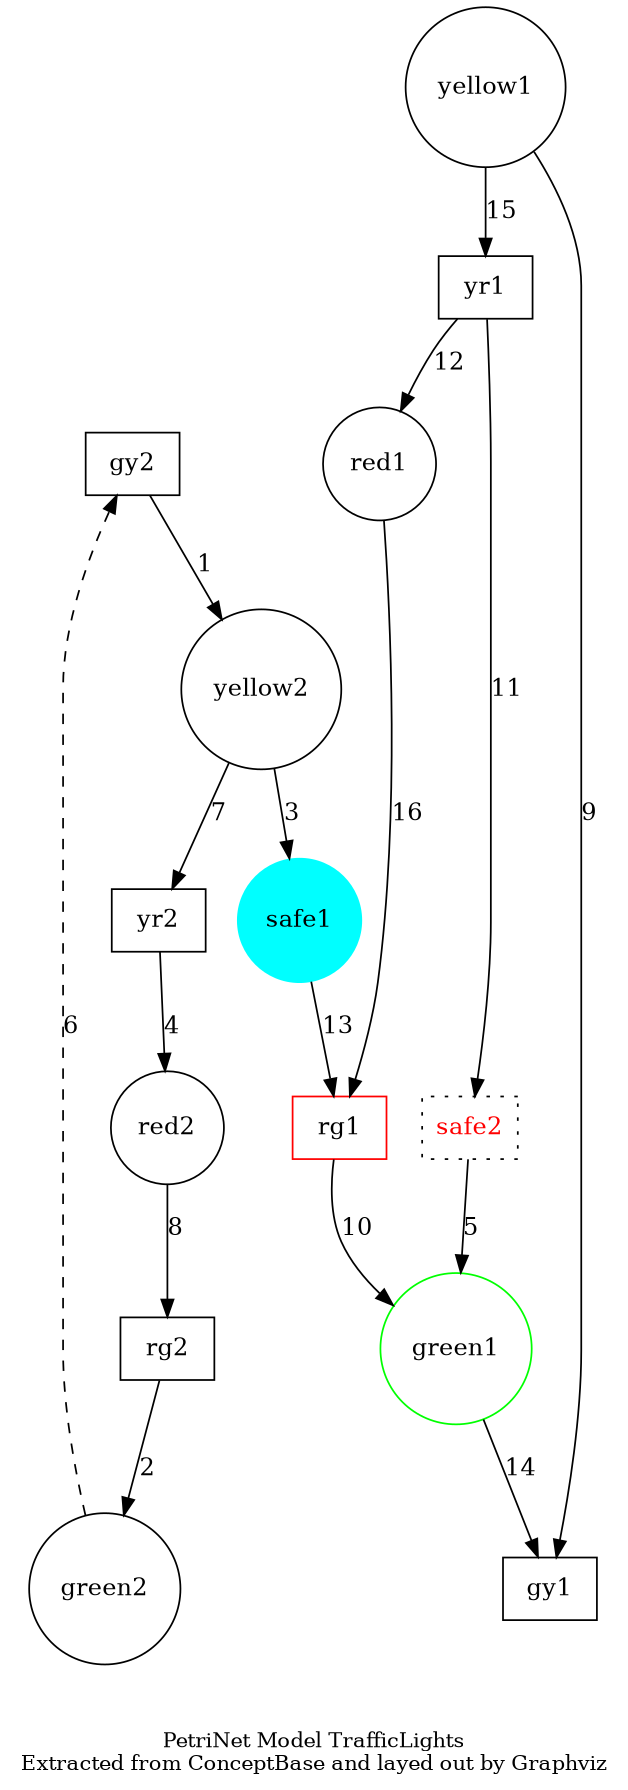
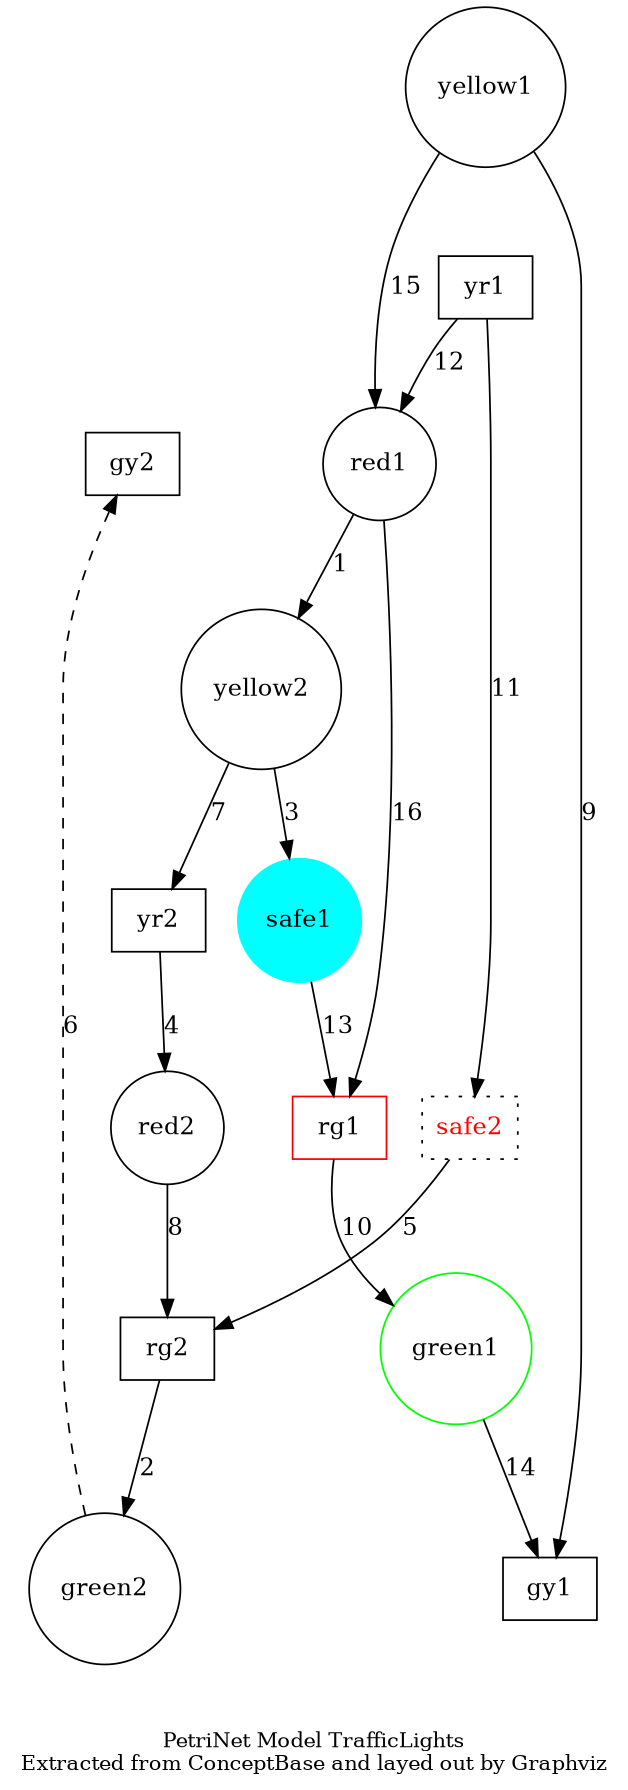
  digraph {
    fontsize=12
    label="PetriNet Model TrafficLights\nExtracted from ConceptBase and layed out by Graphviz"
    node [shape=box]
    n1 [label=gy2]
    n2 [label=yellow2 shape=circle]
    n3 [label=yr2]
    n4 [color=cyan label=safe1 shape=circle style=filled]
    n5 [label=red2 shape=circle]
    n6 [label=rg2]
    n7 [color=red label=rg1]
    n8 [label=green2 shape=circle]
    n9 [label=gy1]
    n10 [label=yellow1 shape=circle]
    n11 [label=yr1]
    n12 [fontcolor=red label=safe2 style=dotted]
    n13 [label=red1 shape=circle]
    n14 [color=green label=green1 shape=circle]
-   n1 -> n2 [label=1]
+   n13 -> n2 [label=1]
    n2 -> n3 [label=7]
    n2 -> n4 [label=3]
    n3 -> n5 [label=4]
    n4 -> n7 [label=13]
    n5 -> n6 [label=8]
    n6 -> n8 [label=2]
    n7 -> n14 [label=10]
    n8 -> n1 [label=6 style=dashed]
    n10 -> n9 [label=9]
-   n10 -> n11 [label=15]
+   n10 -> n13 [label=15]
    n11 -> n12 [label=11]
    n11 -> n13 [label=12]
-   n12 -> n14 [label=5]
+   n12 -> n6 [label=5]
    n13 -> n7 [label=16]
    n14 -> n9 [label=14]
  }
